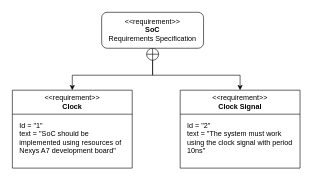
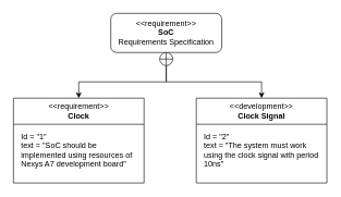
  <mxCell id="0" />
  <mxCell id="1" parent="0" />
  <mxCell id="2" value="" style="group" vertex="1" connectable="0" parent="1"><mxGeometry x="169" y="20" width="170" height="80" as="geometry" /></mxCell>
  <mxCell id="3" value="" style="shape=orEllipse;perimeter=ellipsePerimeter;whiteSpace=wrap;html=1;backgroundOutline=1;" vertex="1" parent="2"><mxGeometry x="75" y="60" width="20" height="20" as="geometry" /></mxCell>
  <mxCell id="4" value="&amp;lt;&amp;lt;requirement&amp;gt;&amp;gt;&lt;br&gt;&lt;b&gt;SoC&lt;/b&gt;&lt;br&gt;Requirements Specification" style="whiteSpace=wrap;html=1;rounded=1;" vertex="1" parent="2"><mxGeometry width="170" height="60" as="geometry" /></mxCell>
  <mxCell id="5" value="&lt;span style=&quot;font-weight: normal;&quot;&gt;&amp;lt;&amp;lt;requirement&amp;gt;&amp;gt;&lt;/span&gt;&lt;br&gt;Clock" style="swimlane;whiteSpace=wrap;html=1;startSize=40;" vertex="1" parent="1"><mxGeometry x="20" y="150" width="200" height="130" as="geometry" /></mxCell>
  <mxCell id="6" value="Id = &quot;1&quot;&lt;br&gt;text = &quot;SoC should be implemented using resources of Nexys A7 development board&quot;" style="text;html=1;strokeColor=none;fillColor=none;align=left;verticalAlign=middle;whiteSpace=wrap;rounded=0;" vertex="1" parent="5"><mxGeometry x="10" y="50" width="180" height="60" as="geometry" /></mxCell>
- <mxCell id="7" value="&lt;span style=&quot;font-weight: normal;&quot;&gt;&amp;lt;&amp;lt;requirement&amp;gt;&amp;gt;&lt;/span&gt;&lt;br&gt;Clock Signal" style="swimlane;whiteSpace=wrap;html=1;startSize=40;" vertex="1" parent="1"><mxGeometry x="300" y="150" width="200" height="130" as="geometry" /></mxCell>
+ <mxCell id="7" value="&lt;span style=&quot;font-weight: normal;&quot;&gt;&amp;lt;&amp;lt;development&amp;gt;&amp;gt;&lt;/span&gt;&lt;br&gt;Clock Signal" style="swimlane;whiteSpace=wrap;html=1;startSize=40;" vertex="1" parent="1"><mxGeometry x="300" y="150" width="200" height="130" as="geometry" /></mxCell>
  <mxCell id="8" value="Id = &quot;2&quot;&lt;br&gt;text = &quot;The system must work using the clock signal with period 10ns&quot;" style="text;html=1;strokeColor=none;fillColor=none;align=left;verticalAlign=middle;whiteSpace=wrap;rounded=0;" vertex="1" parent="7"><mxGeometry x="10" y="50" width="180" height="60" as="geometry" /></mxCell>
  <mxCell id="9" style="edgeStyle=orthogonalEdgeStyle;rounded=0;orthogonalLoop=1;jettySize=auto;html=1;exitX=0.5;exitY=1;exitDx=0;exitDy=0;entryX=0.5;entryY=0;entryDx=0;entryDy=0;" edge="1" parent="1" source="3" target="5"><mxGeometry relative="1" as="geometry" /></mxCell>
  <mxCell id="10" style="edgeStyle=orthogonalEdgeStyle;rounded=0;orthogonalLoop=1;jettySize=auto;html=1;exitX=0.5;exitY=1;exitDx=0;exitDy=0;entryX=0.5;entryY=0;entryDx=0;entryDy=0;" edge="1" parent="1" source="3" target="7"><mxGeometry relative="1" as="geometry" /></mxCell>
